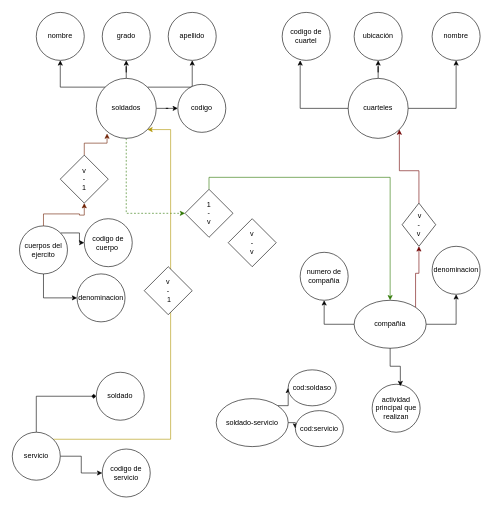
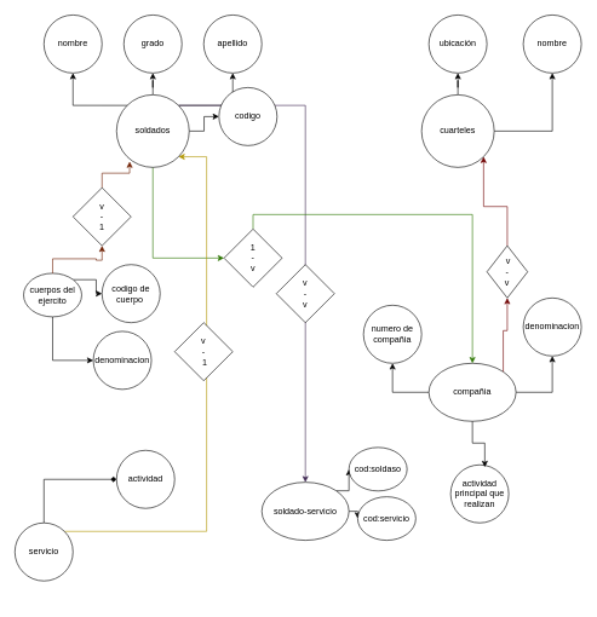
  <mxCell id="0" />
  <mxCell id="1" parent="0" />
  <mxCell id="2" style="edgeStyle=orthogonalEdgeStyle;rounded=0;orthogonalLoop=1;jettySize=auto;html=1;exitX=0;exitY=0;exitDx=0;exitDy=0;entryX=0.5;entryY=1;entryDx=0;entryDy=0;" edge="1" parent="1" source="8" target="9"><mxGeometry relative="1" as="geometry" /></mxCell>
  <mxCell id="3" style="edgeStyle=orthogonalEdgeStyle;rounded=0;orthogonalLoop=1;jettySize=auto;html=1;exitX=0.5;exitY=0;exitDx=0;exitDy=0;" edge="1" parent="1" source="8" target="10"><mxGeometry relative="1" as="geometry" /></mxCell>
  <mxCell id="4" style="edgeStyle=orthogonalEdgeStyle;rounded=0;orthogonalLoop=1;jettySize=auto;html=1;exitX=1;exitY=0;exitDx=0;exitDy=0;entryX=0.5;entryY=1;entryDx=0;entryDy=0;" edge="1" parent="1" source="8" target="11"><mxGeometry relative="1" as="geometry" /></mxCell>
  <mxCell id="5" style="edgeStyle=orthogonalEdgeStyle;rounded=0;orthogonalLoop=1;jettySize=auto;html=1;exitX=1;exitY=0.5;exitDx=0;exitDy=0;" edge="1" parent="1" source="8" target="39"><mxGeometry relative="1" as="geometry"><mxPoint x="404" y="112" as="targetPoint" /></mxGeometry></mxCell>
- <mxCell id="6" style="edgeStyle=orthogonalEdgeStyle;rounded=0;orthogonalLoop=1;jettySize=auto;html=1;exitX=0.5;exitY=1;exitDx=0;exitDy=0;entryX=0;entryY=0.5;entryDx=0;entryDy=0;fillColor=#60a917;strokeColor=#2D7600;dashed=1;" edge="1" parent="1" source="8" target="40"><mxGeometry relative="1" as="geometry" /></mxCell>
+ <mxCell id="6" style="edgeStyle=orthogonalEdgeStyle;rounded=0;orthogonalLoop=1;jettySize=auto;html=1;exitX=0.5;exitY=1;exitDx=0;exitDy=0;entryX=0;entryY=0.5;entryDx=0;entryDy=0;fillColor=#60a917;strokeColor=#2D7600;" edge="1" parent="1" source="8" target="40"><mxGeometry relative="1" as="geometry" /></mxCell>
+ <mxCell id="7" style="edgeStyle=orthogonalEdgeStyle;rounded=0;orthogonalLoop=1;jettySize=auto;html=1;exitX=1;exitY=0;exitDx=0;exitDy=0;entryX=0.5;entryY=0;entryDx=0;entryDy=0;fillColor=#76608a;strokeColor=#432D57;" edge="1" parent="1" source="8" target="49"><mxGeometry relative="1" as="geometry" /></mxCell>
  <mxCell id="8" value="soldados" style="ellipse;whiteSpace=wrap;html=1;aspect=fixed;" vertex="1" parent="1"><mxGeometry x="160" y="130" width="100" height="100" as="geometry" /></mxCell>
  <mxCell id="9" value="nombre" style="ellipse;whiteSpace=wrap;html=1;aspect=fixed;" vertex="1" parent="1"><mxGeometry x="60" y="20" width="80" height="80" as="geometry" /></mxCell>
  <mxCell id="10" value="grado" style="ellipse;whiteSpace=wrap;html=1;aspect=fixed;" vertex="1" parent="1"><mxGeometry x="170" y="20" width="80" height="80" as="geometry" /></mxCell>
  <mxCell id="11" value="apellido" style="ellipse;whiteSpace=wrap;html=1;aspect=fixed;" vertex="1" parent="1"><mxGeometry x="280" y="20" width="80" height="80" as="geometry" /></mxCell>
  <mxCell id="12" style="edgeStyle=orthogonalEdgeStyle;rounded=0;orthogonalLoop=1;jettySize=auto;html=1;exitX=0.5;exitY=0;exitDx=0;exitDy=0;" edge="1" parent="1" source="14" target="16"><mxGeometry relative="1" as="geometry" /></mxCell>
  <mxCell id="13" style="edgeStyle=orthogonalEdgeStyle;rounded=0;orthogonalLoop=1;jettySize=auto;html=1;exitX=1;exitY=0.5;exitDx=0;exitDy=0;entryX=0.5;entryY=1;entryDx=0;entryDy=0;" edge="1" parent="1" source="14" target="17"><mxGeometry relative="1" as="geometry" /></mxCell>
  <mxCell id="14" value="cuarteles" style="ellipse;whiteSpace=wrap;html=1;aspect=fixed;" vertex="1" parent="1"><mxGeometry x="580" y="130" width="100" height="100" as="geometry" /></mxCell>
- <mxCell id="15" value="codigo de cuartel" style="ellipse;whiteSpace=wrap;html=1;aspect=fixed;" vertex="1" parent="1"><mxGeometry x="470" y="20" width="80" height="80" as="geometry" /></mxCell>
  <mxCell id="16" value="ubicación" style="ellipse;whiteSpace=wrap;html=1;aspect=fixed;" vertex="1" parent="1"><mxGeometry x="590" y="20" width="80" height="80" as="geometry" /></mxCell>
  <mxCell id="17" value="nombre" style="ellipse;whiteSpace=wrap;html=1;aspect=fixed;" vertex="1" parent="1"><mxGeometry x="720" y="20" width="80" height="80" as="geometry" /></mxCell>
- <mxCell id="18" style="edgeStyle=orthogonalEdgeStyle;rounded=0;orthogonalLoop=1;jettySize=auto;html=1;exitX=0;exitY=0.5;exitDx=0;exitDy=0;entryX=0.375;entryY=1;entryDx=0;entryDy=0;entryPerimeter=0;" edge="1" parent="1" source="14" target="15"><mxGeometry relative="1" as="geometry" /></mxCell>
  <mxCell id="19" style="edgeStyle=orthogonalEdgeStyle;rounded=0;orthogonalLoop=1;jettySize=auto;html=1;exitX=0;exitY=0.5;exitDx=0;exitDy=0;entryX=0.5;entryY=1;entryDx=0;entryDy=0;" edge="1" parent="1" source="22" target="23"><mxGeometry relative="1" as="geometry" /></mxCell>
  <mxCell id="20" style="edgeStyle=orthogonalEdgeStyle;rounded=0;orthogonalLoop=1;jettySize=auto;html=1;exitX=1;exitY=0.5;exitDx=0;exitDy=0;entryX=0.5;entryY=1;entryDx=0;entryDy=0;" edge="1" parent="1" source="22" target="24"><mxGeometry relative="1" as="geometry" /></mxCell>
  <mxCell id="21" style="edgeStyle=orthogonalEdgeStyle;rounded=0;orthogonalLoop=1;jettySize=auto;html=1;exitX=0.5;exitY=0;exitDx=0;exitDy=0;entryX=1;entryY=1;entryDx=0;entryDy=0;fillColor=#a20025;strokeColor=#6F0000;" edge="1" parent="1" source="42" target="14"><mxGeometry relative="1" as="geometry" /></mxCell>
  <mxCell id="22" value="compañia" style="ellipse;whiteSpace=wrap;html=1;" vertex="1" parent="1"><mxGeometry x="590" y="500" width="120" height="80" as="geometry" /></mxCell>
  <mxCell id="23" value="numero de compañia" style="ellipse;whiteSpace=wrap;html=1;aspect=fixed;" vertex="1" parent="1"><mxGeometry x="500" y="420" width="80" height="80" as="geometry" /></mxCell>
  <mxCell id="24" value="denominacion" style="ellipse;whiteSpace=wrap;html=1;aspect=fixed;" vertex="1" parent="1"><mxGeometry x="720" y="410" width="80" height="80" as="geometry" /></mxCell>
  <mxCell id="25" value="actividad principal que realizan" style="ellipse;whiteSpace=wrap;html=1;aspect=fixed;" vertex="1" parent="1"><mxGeometry x="620" y="640" width="80" height="80" as="geometry" /></mxCell>
  <mxCell id="26" style="edgeStyle=orthogonalEdgeStyle;rounded=0;orthogonalLoop=1;jettySize=auto;html=1;exitX=0.5;exitY=1;exitDx=0;exitDy=0;entryX=0.588;entryY=0.038;entryDx=0;entryDy=0;entryPerimeter=0;" edge="1" parent="1" source="22" target="25"><mxGeometry relative="1" as="geometry" /></mxCell>
- <mxCell id="27" style="edgeStyle=orthogonalEdgeStyle;rounded=0;orthogonalLoop=1;jettySize=auto;html=1;exitX=1;exitY=0.5;exitDx=0;exitDy=0;entryX=0;entryY=0.5;entryDx=0;entryDy=0;" edge="1" parent="1" source="30" target="31"><mxGeometry relative="1" as="geometry" /></mxCell>
  <mxCell id="28" style="edgeStyle=orthogonalEdgeStyle;rounded=0;orthogonalLoop=1;jettySize=auto;html=1;exitX=0.5;exitY=0;exitDx=0;exitDy=0;entryX=0;entryY=0.5;entryDx=0;entryDy=0;endArrow=diamond;" edge="1" parent="1" source="30" target="32"><mxGeometry relative="1" as="geometry" /></mxCell>
  <mxCell id="29" style="edgeStyle=orthogonalEdgeStyle;rounded=0;orthogonalLoop=1;jettySize=auto;html=1;exitX=1;exitY=0;exitDx=0;exitDy=0;entryX=1;entryY=1;entryDx=0;entryDy=0;fillColor=#e3c800;strokeColor=#B09500;" edge="1" parent="1" source="30" target="8"><mxGeometry relative="1" as="geometry"><Array as="points"><mxPoint x="284" y="732" /><mxPoint x="284" y="215" /></Array></mxGeometry></mxCell>
  <mxCell id="30" value="servicio" style="ellipse;whiteSpace=wrap;html=1;aspect=fixed;" vertex="1" parent="1"><mxGeometry y="720" width="80" height="80" as="geometry" x="20" /></mxCell>
- <mxCell id="31" value="codigo de servicio" style="ellipse;whiteSpace=wrap;html=1;aspect=fixed;" vertex="1" parent="1"><mxGeometry x="170" y="748" width="80" height="80" as="geometry" /></mxCell>
- <mxCell id="32" value="soldado" style="ellipse;whiteSpace=wrap;html=1;aspect=fixed;" vertex="1" parent="1"><mxGeometry x="160" y="620" width="80" height="80" as="geometry" /></mxCell>
+ <mxCell id="32" value="actividad" style="ellipse;whiteSpace=wrap;html=1;aspect=fixed;" vertex="1" parent="1"><mxGeometry x="160" y="620" width="80" height="80" as="geometry" /></mxCell>
  <mxCell id="33" style="edgeStyle=orthogonalEdgeStyle;rounded=0;orthogonalLoop=1;jettySize=auto;html=1;exitX=1;exitY=0;exitDx=0;exitDy=0;" edge="1" parent="1" source="36" target="37"><mxGeometry relative="1" as="geometry"><mxPoint x="140" y="436" as="targetPoint" /></mxGeometry></mxCell>
  <mxCell id="34" style="edgeStyle=orthogonalEdgeStyle;rounded=0;orthogonalLoop=1;jettySize=auto;html=1;exitX=0.5;exitY=1;exitDx=0;exitDy=0;entryX=0;entryY=0.5;entryDx=0;entryDy=0;" edge="1" parent="1" source="36" target="38"><mxGeometry relative="1" as="geometry" /></mxCell>
  <mxCell id="35" style="edgeStyle=orthogonalEdgeStyle;rounded=0;orthogonalLoop=1;jettySize=auto;html=1;exitX=0.5;exitY=0;exitDx=0;exitDy=0;fillColor=#60a917;strokeColor=#2D7600;" edge="1" parent="1" source="40" target="22"><mxGeometry relative="1" as="geometry" /></mxCell>
- <mxCell id="36" value="cuerpos del ejercito" style="ellipse;whiteSpace=wrap;html=1;aspect=fixed;" vertex="1" parent="1"><mxGeometry x="32" y="376" width="80" height="80" as="geometry" /></mxCell>
+ <mxCell id="36" value="cuerpos del ejercito" style="ellipse;whiteSpace=wrap;html=1;aspect=fixed;" vertex="1" parent="1"><mxGeometry x="32" y="376" width="80" height="60" as="geometry" /></mxCell>
  <mxCell id="37" value="codigo de cuerpo&amp;nbsp;" style="ellipse;whiteSpace=wrap;html=1;aspect=fixed;" vertex="1" parent="1"><mxGeometry x="140" y="364" width="80" height="80" as="geometry" /></mxCell>
  <mxCell id="38" value="denominacion" style="ellipse;whiteSpace=wrap;html=1;aspect=fixed;" vertex="1" parent="1"><mxGeometry x="128" y="456" width="80" height="80" as="geometry" /></mxCell>
- <mxCell id="39" value="codigo" style="ellipse;whiteSpace=wrap;html=1;aspect=fixed;" vertex="1" parent="1"><mxGeometry x="296" y="140" width="80" height="80" as="geometry" /></mxCell>
+ <mxCell id="39" value="codigo" style="ellipse;whiteSpace=wrap;html=1;aspect=fixed;" vertex="1" parent="1"><mxGeometry x="301" y="120" width="80" height="80" as="geometry" /></mxCell>
  <mxCell id="40" value="1&lt;div&gt;-&lt;br&gt;&lt;div&gt;v&lt;/div&gt;&lt;/div&gt;" style="rhombus;whiteSpace=wrap;html=1;" vertex="1" parent="1"><mxGeometry x="308" y="315" width="80" height="80" as="geometry" /></mxCell>
  <mxCell id="41" value="" style="edgeStyle=orthogonalEdgeStyle;rounded=0;orthogonalLoop=1;jettySize=auto;html=1;exitX=1;exitY=0;exitDx=0;exitDy=0;entryX=0.5;entryY=1;entryDx=0;entryDy=0;fillColor=#a20025;strokeColor=#6F0000;" edge="1" parent="1" source="22" target="42"><mxGeometry relative="1" as="geometry"><mxPoint x="692" y="512" as="sourcePoint" /><mxPoint x="665" y="215" as="targetPoint" /></mxGeometry></mxCell>
  <mxCell id="42" value="&amp;nbsp;v&lt;div&gt;-&lt;/div&gt;&lt;div&gt;v&lt;/div&gt;" style="rhombus;whiteSpace=wrap;html=1;" vertex="1" parent="1"><mxGeometry x="670" y="338" width="56" height="72" as="geometry" /></mxCell>
  <mxCell id="43" value="v&lt;br&gt;&lt;div&gt;-&lt;/div&gt;&lt;div&gt;&amp;nbsp;1&lt;/div&gt;" style="rhombus;whiteSpace=wrap;html=1;" vertex="1" parent="1"><mxGeometry x="240" y="444" width="80" height="80" as="geometry" /></mxCell>
  <mxCell id="44" style="edgeStyle=orthogonalEdgeStyle;rounded=0;orthogonalLoop=1;jettySize=auto;html=1;exitX=0.5;exitY=0;exitDx=0;exitDy=0;entryX=0.18;entryY=0.92;entryDx=0;entryDy=0;entryPerimeter=0;fillColor=#a0522d;strokeColor=#6D1F00;" edge="1" parent="1" source="46" target="8"><mxGeometry relative="1" as="geometry" /></mxCell>
  <mxCell id="45" value="" style="edgeStyle=orthogonalEdgeStyle;rounded=0;orthogonalLoop=1;jettySize=auto;html=1;exitX=0.5;exitY=0;exitDx=0;exitDy=0;entryX=0.5;entryY=1;entryDx=0;entryDy=0;fillColor=#a0522d;strokeColor=#6D1F00;" edge="1" parent="1" source="36" target="46"><mxGeometry relative="1" as="geometry"><mxPoint x="72" y="376" as="sourcePoint" /><mxPoint x="178" y="222" as="targetPoint" /></mxGeometry></mxCell>
  <mxCell id="46" value="v&lt;div&gt;-&lt;/div&gt;&lt;div&gt;1&lt;/div&gt;" style="rhombus;whiteSpace=wrap;html=1;" vertex="1" parent="1"><mxGeometry x="100" y="258" width="80" height="80" as="geometry" /></mxCell>
  <mxCell id="47" style="edgeStyle=orthogonalEdgeStyle;rounded=0;orthogonalLoop=1;jettySize=auto;html=1;exitX=1;exitY=0;exitDx=0;exitDy=0;entryX=0;entryY=0.5;entryDx=0;entryDy=0;" edge="1" parent="1" source="49" target="50"><mxGeometry relative="1" as="geometry" /></mxCell>
  <mxCell id="48" style="edgeStyle=orthogonalEdgeStyle;rounded=0;orthogonalLoop=1;jettySize=auto;html=1;exitX=1;exitY=0.5;exitDx=0;exitDy=0;entryX=0;entryY=0.5;entryDx=0;entryDy=0;" edge="1" parent="1" source="49" target="51"><mxGeometry relative="1" as="geometry" /></mxCell>
  <mxCell id="49" value="soldado-servicio" style="ellipse;whiteSpace=wrap;html=1;" vertex="1" parent="1"><mxGeometry x="360" y="664" width="120" height="80" as="geometry" /></mxCell>
  <mxCell id="50" value="cod:soldaso" style="ellipse;whiteSpace=wrap;html=1;" vertex="1" parent="1"><mxGeometry x="480" y="616" width="80" height="60" as="geometry" /></mxCell>
  <mxCell id="51" value="cod:servicio" style="ellipse;whiteSpace=wrap;html=1;" vertex="1" parent="1"><mxGeometry x="492" y="684" width="80" height="60" as="geometry" /></mxCell>
  <mxCell id="52" value="v&lt;div&gt;-&lt;/div&gt;&lt;div&gt;v&lt;/div&gt;" style="rhombus;whiteSpace=wrap;html=1;" vertex="1" parent="1"><mxGeometry x="380" y="364" width="80" height="80" as="geometry" /></mxCell>
